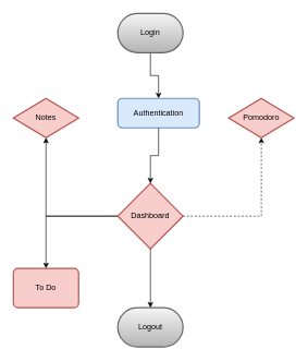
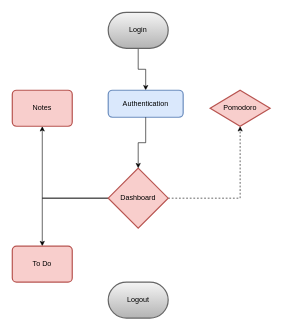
  <mxCell id="0" />
  <mxCell id="1" parent="0" />
  <mxCell id="2" style="edgeStyle=orthogonalEdgeStyle;rounded=0;orthogonalLoop=1;jettySize=auto;html=1;entryX=0.5;entryY=1;entryDx=0;entryDy=0;" parent="1" source="5" target="13" edge="1"><mxGeometry relative="1" as="geometry"><mxPoint x="60" y="220" as="targetPoint" /></mxGeometry></mxCell>
  <mxCell id="3" style="edgeStyle=orthogonalEdgeStyle;rounded=0;orthogonalLoop=1;jettySize=auto;html=1;entryX=0.5;entryY=1;entryDx=0;entryDy=0;dashed=1;" parent="1" source="5" target="12" edge="1"><mxGeometry relative="1" as="geometry"><mxPoint x="400" y="220" as="targetPoint" /></mxGeometry></mxCell>
  <mxCell id="4" style="edgeStyle=orthogonalEdgeStyle;rounded=0;orthogonalLoop=1;jettySize=auto;html=1;exitX=0;exitY=0.5;exitDx=0;exitDy=0;exitPerimeter=0;entryX=0.5;entryY=0;entryDx=0;entryDy=0;" parent="1" source="5" target="14" edge="1"><mxGeometry relative="1" as="geometry" /></mxCell>
  <mxCell id="5" value="Dashboard" style="strokeWidth=2;html=1;shape=mxgraph.flowchart.decision;whiteSpace=wrap;fillColor=#f8cecc;strokeColor=#b85450;" parent="1" vertex="1"><mxGeometry x="180" y="280" width="100" height="100" as="geometry" /></mxCell>
  <mxCell id="6" style="edgeStyle=orthogonalEdgeStyle;rounded=0;orthogonalLoop=1;jettySize=auto;html=1;entryX=0.5;entryY=0;entryDx=0;entryDy=0;" parent="1" source="7" target="8" edge="1"><mxGeometry relative="1" as="geometry" /></mxCell>
  <mxCell id="7" value="Login" style="strokeWidth=2;html=1;shape=mxgraph.flowchart.terminator;whiteSpace=wrap;fillColor=#f5f5f5;strokeColor=#666666;gradientColor=#b3b3b3;" parent="1" vertex="1"><mxGeometry x="180" y="20" width="100" height="60" as="geometry" /></mxCell>
  <mxCell id="8" value="Authentication" style="rounded=1;whiteSpace=wrap;html=1;absoluteArcSize=1;arcSize=14;strokeWidth=2;fillColor=#dae8fc;strokeColor=#6c8ebf;" parent="1" vertex="1"><mxGeometry x="180" y="150" width="125" height="45" as="geometry" /></mxCell>
  <mxCell id="9" value="Logout" style="strokeWidth=2;html=1;shape=mxgraph.flowchart.terminator;whiteSpace=wrap;fillColor=#f5f5f5;strokeColor=#666666;gradientColor=#b3b3b3;" parent="1" vertex="1"><mxGeometry x="180" y="470" width="100" height="60" as="geometry" /></mxCell>
  <mxCell id="10" style="edgeStyle=orthogonalEdgeStyle;rounded=0;orthogonalLoop=1;jettySize=auto;html=1;exitX=0.5;exitY=1;exitDx=0;exitDy=0;entryX=0.5;entryY=0;entryDx=0;entryDy=0;entryPerimeter=0;" parent="1" source="8" target="5" edge="1"><mxGeometry relative="1" as="geometry"><mxPoint x="230" y="220" as="sourcePoint" /></mxGeometry></mxCell>
- <mxCell id="11" style="edgeStyle=orthogonalEdgeStyle;rounded=0;orthogonalLoop=1;jettySize=auto;html=1;exitX=0.5;exitY=1;exitDx=0;exitDy=0;exitPerimeter=0;entryX=0.5;entryY=0;entryDx=0;entryDy=0;entryPerimeter=0;" parent="1" source="5" target="9" edge="1"><mxGeometry relative="1" as="geometry" /></mxCell>
  <mxCell id="12" value="Pomodoro" style="rhombus;whiteSpace=wrap;html=1;absoluteArcSize=1;arcSize=14;strokeWidth=2;fillColor=#f8cecc;strokeColor=#b85450;" parent="1" vertex="1"><mxGeometry x="350" y="150" width="100" height="60" as="geometry" /></mxCell>
- <mxCell id="13" value="Notes" style="rhombus;whiteSpace=wrap;html=1;absoluteArcSize=1;arcSize=14;strokeWidth=2;fillColor=#f8cecc;strokeColor=#b85450;" parent="1" vertex="1"><mxGeometry x="20" y="150" width="100" height="60" as="geometry" /></mxCell>
+ <mxCell id="13" value="Notes" style="rounded=1;whiteSpace=wrap;html=1;absoluteArcSize=1;arcSize=14;strokeWidth=2;fillColor=#f8cecc;strokeColor=#b85450;" parent="1" vertex="1"><mxGeometry x="20" y="150" width="100" height="60" as="geometry" /></mxCell>
  <mxCell id="14" value="To Do" style="rounded=1;whiteSpace=wrap;html=1;absoluteArcSize=1;arcSize=14;strokeWidth=2;fillColor=#f8cecc;strokeColor=#b85450;" parent="1" vertex="1"><mxGeometry x="20" y="410" width="100" height="60" as="geometry" /></mxCell>
